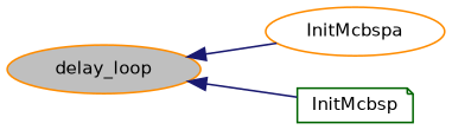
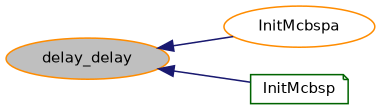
  digraph {
    rankdir=LR
    node [color=darkorange fillcolor=white fontname=Helvetica fontsize=10 shape=ellipse style=filled]
    edge [color=midnightblue dir=back fontname=Helvetica fontsize=10 labelfontname=Helvetica labelfontsize=10 style=solid]
-   n1 [fillcolor=grey75 fontcolor=black height=0.2 label=delay_loop width=0.4]
+   n1 [fillcolor=grey75 fontcolor=black height=0.2 label=delay_delay width=0.4]
    n2 [height=0.2 label=InitMcbspa width=0.4]
    n3 [color=darkgreen height=0.2 label=InitMcbsp shape=note width=0.4]
    n1 -> n2
    n1 -> n3
  }
